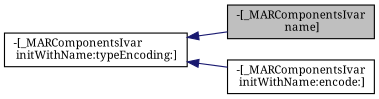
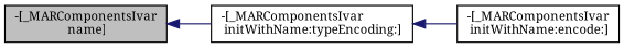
  digraph {
    fontname="Noto Serif"
    rankdir=LR
    node [color=black fillcolor=white fontname="Noto Serif" fontsize=10 shape=record style=filled]
    edge [color=midnightblue dir=back fontname="Noto Serif" fontsize=10 labelfontname=Helvetica labelfontsize=10 style=solid]
    n1 [fillcolor=grey75 fontcolor=black height=0.2 label="-[_MARComponentsIvar\l name]" width=0.4]
    n2 [height=0.2 label="-[_MARComponentsIvar\l initWithName:typeEncoding:]" width=0.4]
    n3 [height=0.2 label="-[_MARComponentsIvar\l initWithName:encode:]" width=0.4]
-   n2 -> n1
+   n1 -> n2
    n2 -> n3
  }
